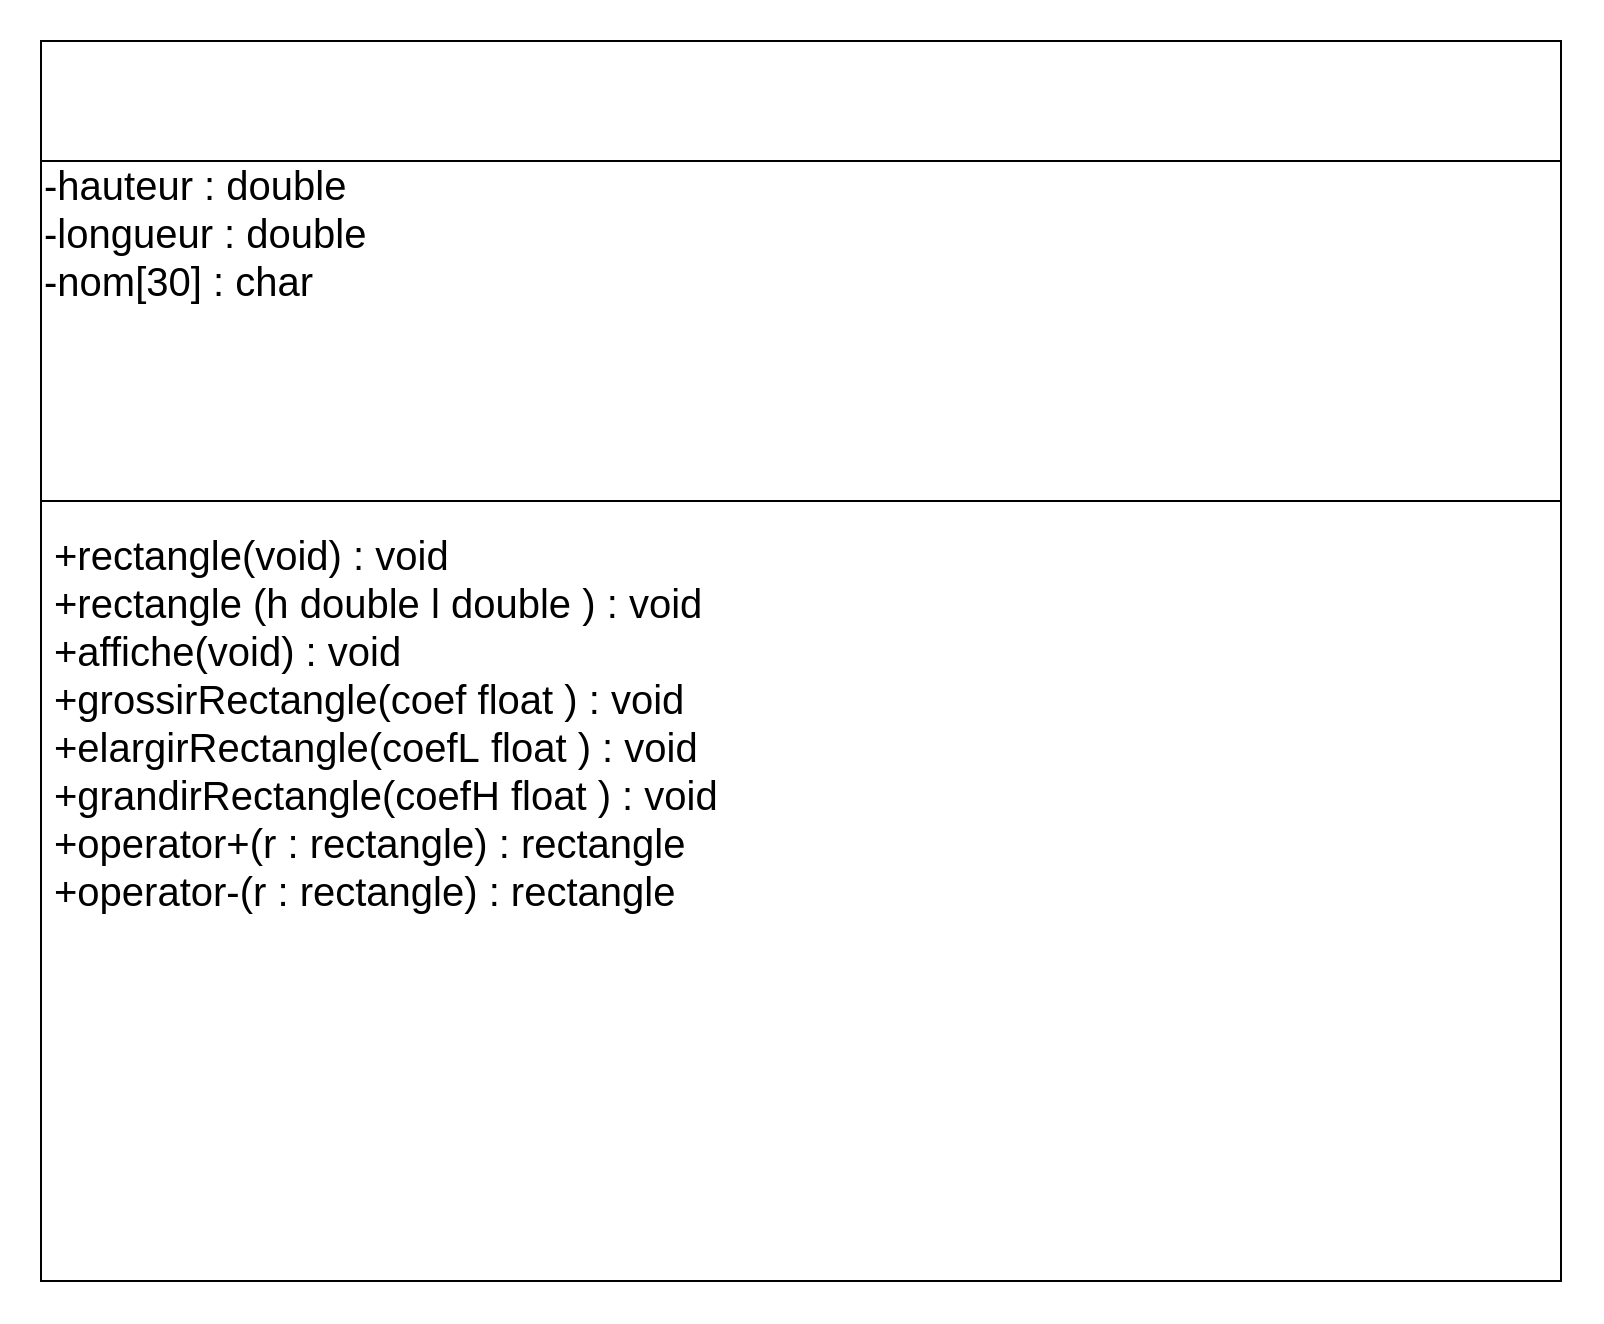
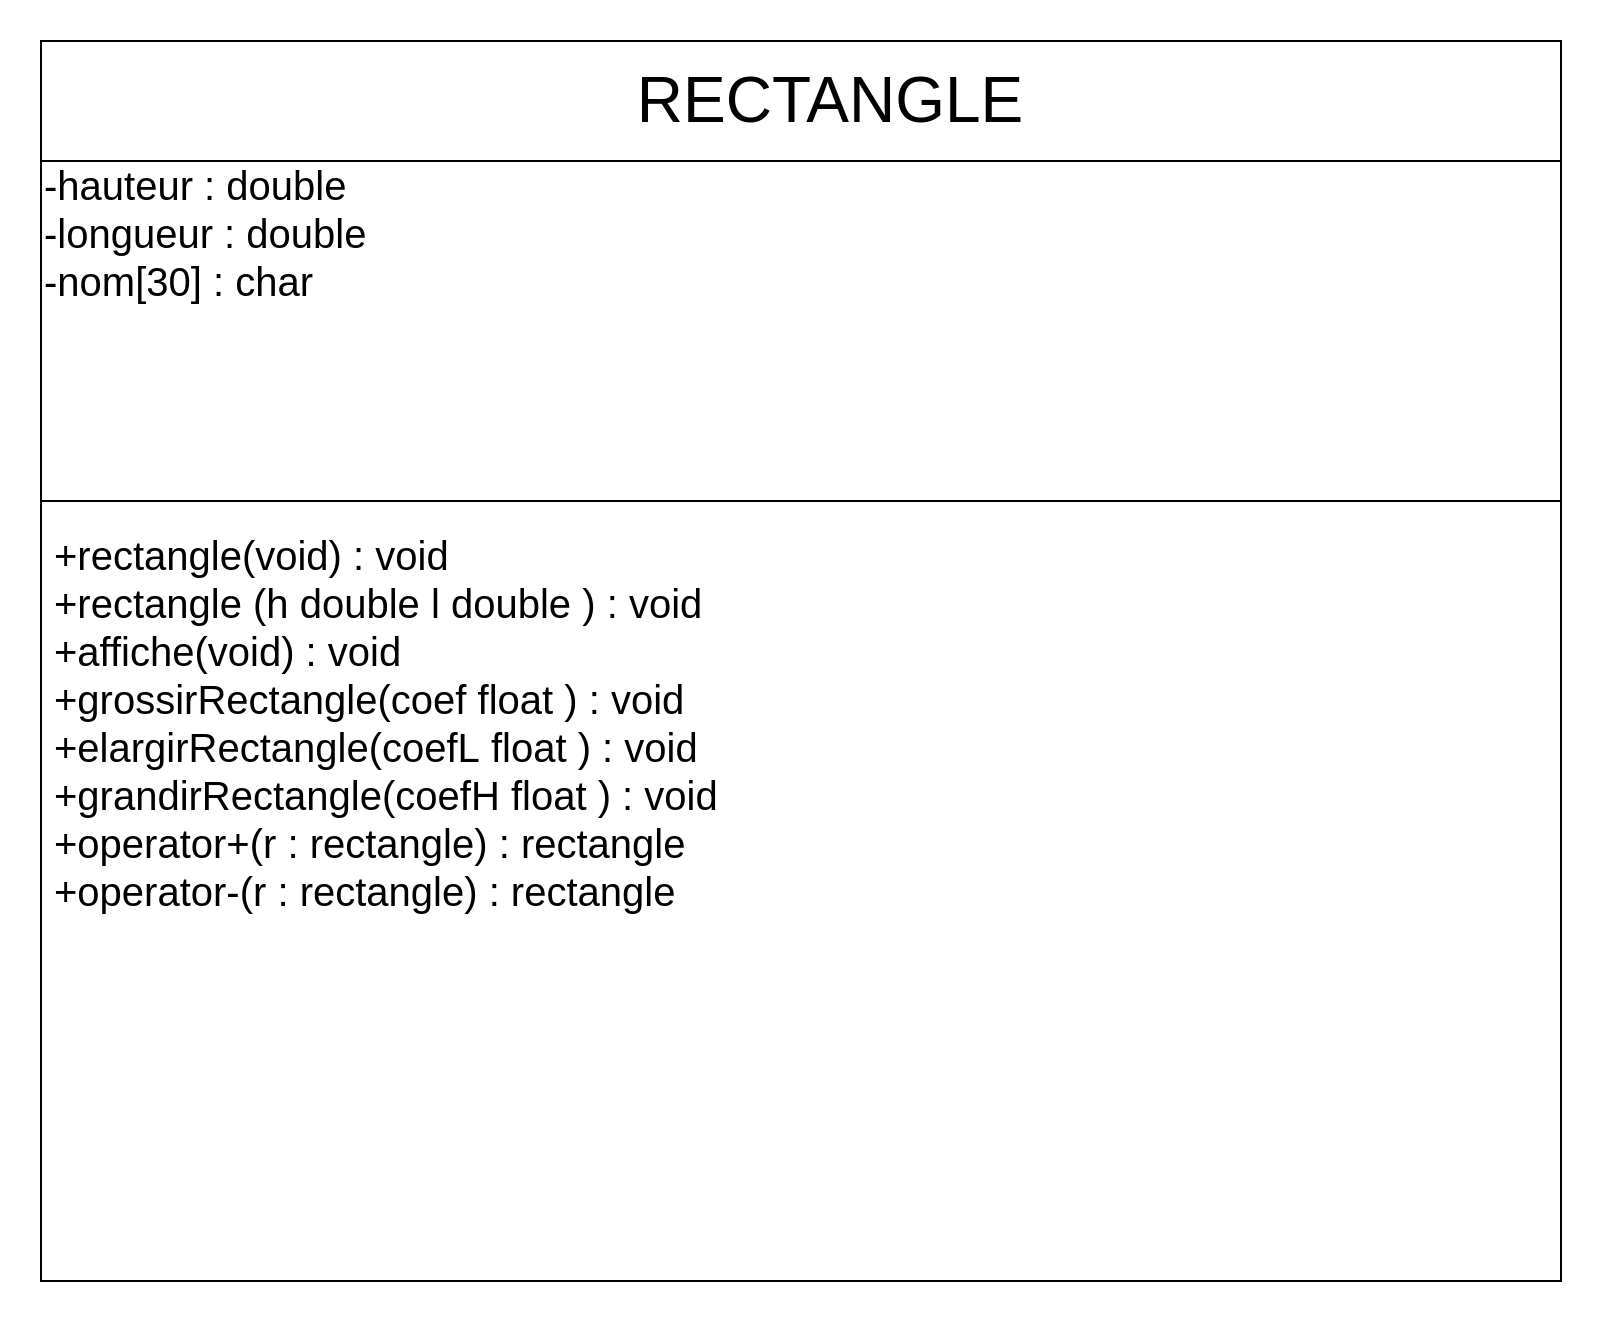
  <mxCell id="0" />
  <mxCell id="1" parent="0" />
  <mxCell id="2" value="" style="rounded=0;whiteSpace=wrap;html=1;" parent="1" vertex="1"><mxGeometry x="20" y="20" width="760" height="620" as="geometry" /></mxCell>
  <mxCell id="3" value="" style="rounded=0;whiteSpace=wrap;html=1;" parent="1" vertex="1"><mxGeometry x="20" y="20" width="760" height="60" as="geometry" /></mxCell>
+ <mxCell id="4" value="&lt;font style=&quot;font-size: 32px&quot;&gt;RECTANGLE&lt;/font&gt;" style="text;html=1;strokeColor=none;fillColor=none;align=center;verticalAlign=middle;whiteSpace=wrap;rounded=0;" parent="1" vertex="1"><mxGeometry x="270" y="30" width="290" height="40" as="geometry" /></mxCell>
  <mxCell id="5" value="" style="rounded=0;whiteSpace=wrap;html=1;" parent="1" vertex="1"><mxGeometry x="20" y="80" width="760" height="170" as="geometry" /></mxCell>
  <mxCell id="6" value="&lt;span style=&quot;font-size: 20px&quot;&gt;-hauteur : double&lt;br&gt;-longueur : double&lt;br&gt;-nom[30] : char&lt;br&gt;&lt;br&gt;&lt;br&gt;&lt;/span&gt;" style="text;html=1;strokeColor=none;fillColor=none;align=left;verticalAlign=middle;whiteSpace=wrap;rounded=0;" parent="1" vertex="1"><mxGeometry x="20" y="80" width="720" height="120" as="geometry" /></mxCell>
  <mxCell id="7" value="&lt;span style=&quot;font-size: 20px&quot;&gt;+rectangle(void) : void&lt;br&gt;+rectangle (h&amp;nbsp;&lt;/span&gt;&lt;span style=&quot;font-size: 20px&quot;&gt;double&amp;nbsp;&lt;/span&gt;&lt;span style=&quot;font-size: 20px&quot;&gt;l&amp;nbsp;&lt;/span&gt;&lt;span style=&quot;font-size: 20px&quot;&gt;double &lt;/span&gt;&lt;span style=&quot;font-size: 20px&quot;&gt;) : void&lt;br&gt;+affiche(void) : void&lt;br&gt;+grossirRectangle(coef&amp;nbsp;&lt;/span&gt;&lt;span style=&quot;font-size: 20px&quot;&gt;float&amp;nbsp;&lt;/span&gt;&lt;span style=&quot;font-size: 20px&quot;&gt;) : void&lt;br&gt;+elargirRectangle(coefL&amp;nbsp;&lt;/span&gt;&lt;span style=&quot;font-size: 20px&quot;&gt;float&amp;nbsp;&lt;/span&gt;&lt;span style=&quot;font-size: 20px&quot;&gt;) : void&lt;br&gt;+grandirRectangle(coefH&amp;nbsp;&lt;/span&gt;&lt;span style=&quot;font-size: 20px&quot;&gt;float&amp;nbsp;&lt;/span&gt;&lt;span style=&quot;font-size: 20px&quot;&gt;) : void&lt;br&gt;+operator+(r : rectangle) : rectangle&lt;br&gt;&lt;/span&gt;&lt;span style=&quot;font-size: 20px&quot;&gt;+operator-(r : rectangle) : rectangle&lt;/span&gt;&lt;br style=&quot;font-size: 20px&quot;&gt;&lt;span style=&quot;font-size: 20px&quot;&gt;&lt;br&gt;&lt;br&gt;&lt;/span&gt;" style="text;html=1;strokeColor=none;fillColor=none;align=left;verticalAlign=middle;whiteSpace=wrap;rounded=0;" parent="1" vertex="1"><mxGeometry x="25" y="210" width="750" height="350" as="geometry" /></mxCell>
